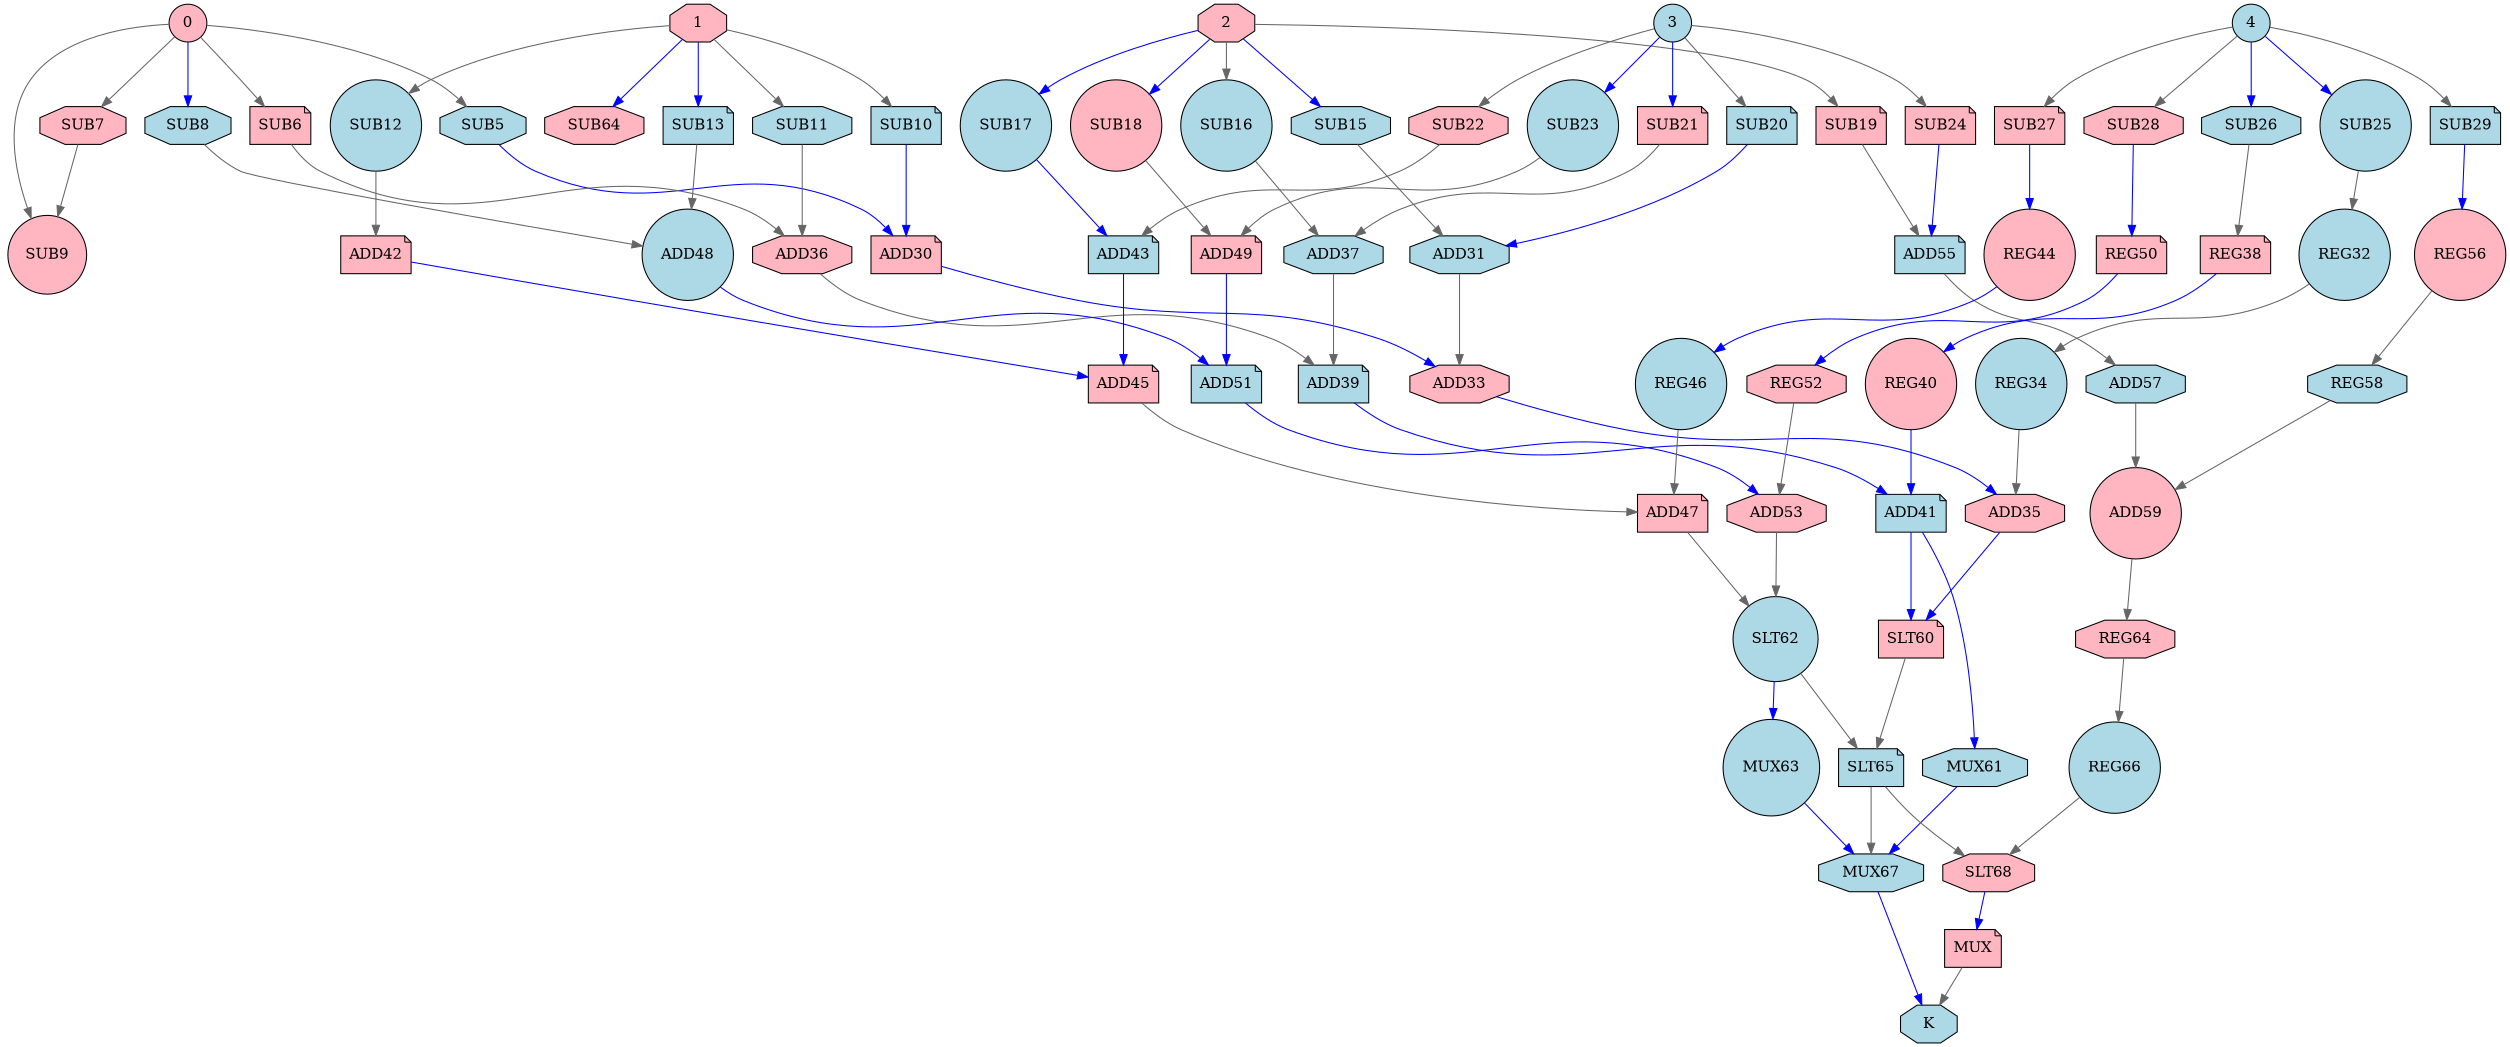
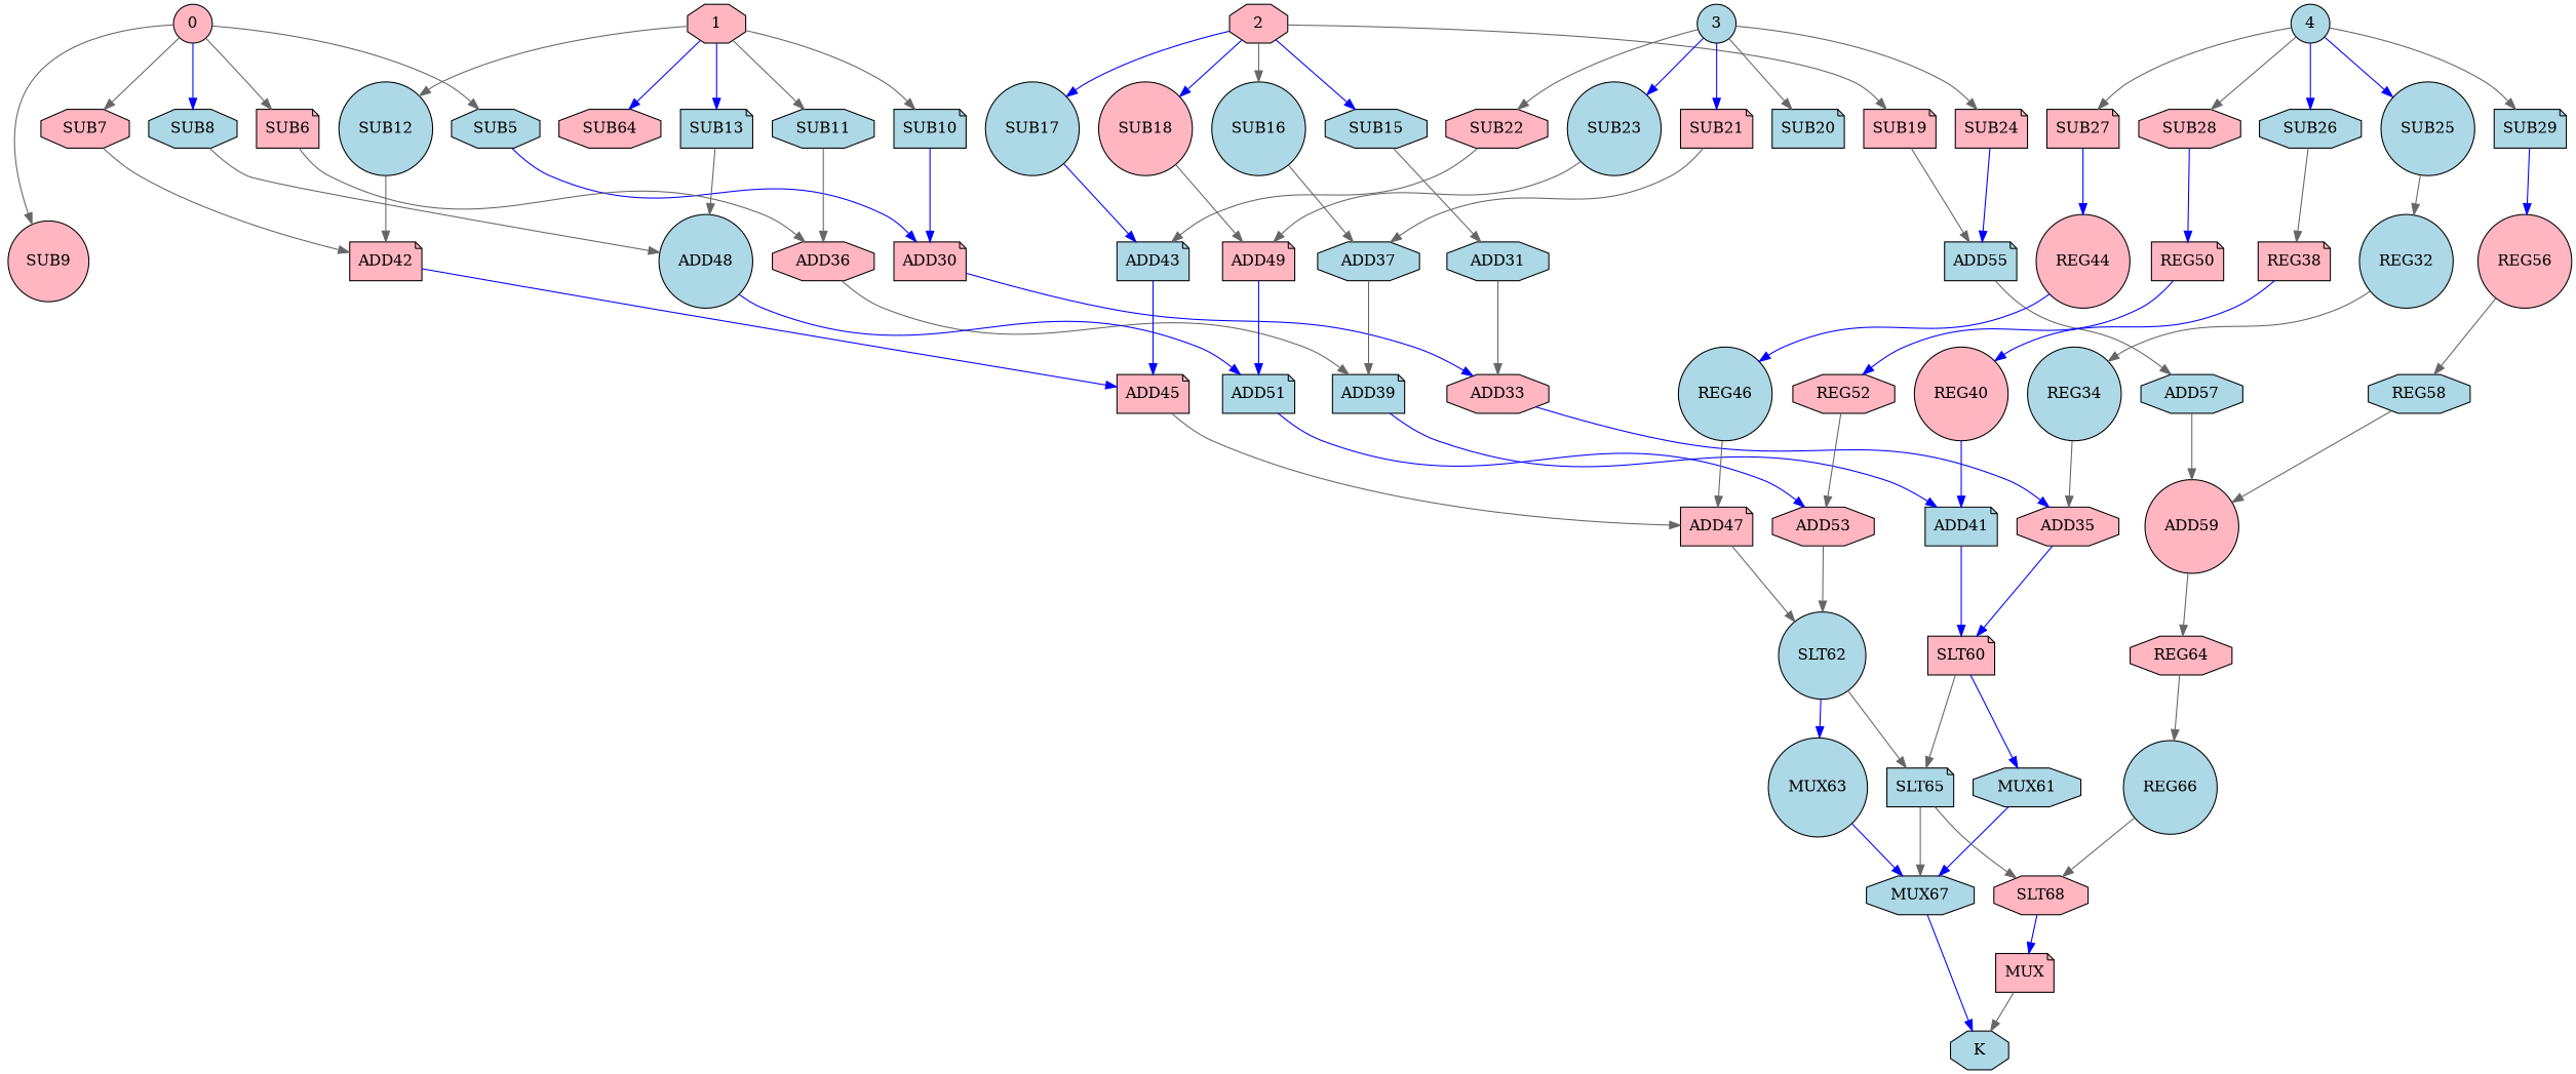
  strict digraph {
    node [fillcolor=lightblue shape=octagon style=filled]
    edge [color=gray40]
    n1 [label=SUB5]
    n2 [fillcolor=lightpink label=ADD30 shape=note]
    0 [fillcolor=lightpink shape=circle]
    n4 [fillcolor=lightpink label=SUB6 shape=note]
    n5 [fillcolor=lightpink label=SUB7]
    n6 [label=SUB8]
    n7 [fillcolor=lightpink label=SUB9 shape=circle]
    n8 [fillcolor=lightpink label=ADD36]
    n9 [fillcolor=lightpink label=ADD42 shape=note]
    n10 [label=ADD48 shape=circle]
    n11 [fillcolor=lightpink label=ADD33]
    n12 [label=ADD39 shape=note]
    n13 [fillcolor=lightpink label=ADD45 shape=note]
    n14 [label=ADD51 shape=note]
    n15 [label=SUB10 shape=note]
    1 [fillcolor=lightpink]
    n17 [label=SUB11]
    n18 [label=SUB12 shape=circle]
    n19 [label=SUB13 shape=note]
    n20 [fillcolor=lightpink label=SUB64]
    n21 [label=SUB15]
    n22 [label=ADD31]
    2 [fillcolor=lightpink]
    n24 [label=SUB16 shape=circle]
    n25 [label=SUB17 shape=circle]
    n26 [fillcolor=lightpink label=SUB18 shape=circle]
    n27 [fillcolor=lightpink label=SUB19 shape=note]
    n28 [label=ADD37]
    n29 [label=ADD43 shape=note]
    n30 [fillcolor=lightpink label=ADD49 shape=note]
    n31 [label=ADD55 shape=note]
    n32 [label=ADD57]
    n33 [label=SUB20 shape=note]
    3 [shape=circle]
    n35 [fillcolor=lightpink label=SUB21 shape=note]
    n36 [fillcolor=lightpink label=SUB22]
    n37 [label=SUB23 shape=circle]
    n38 [fillcolor=lightpink label=SUB24 shape=note]
    n39 [label=SUB25 shape=circle]
    n40 [label=REG32 shape=circle]
    4 [shape=circle]
    n42 [label=SUB26]
    n43 [fillcolor=lightpink label=SUB27 shape=note]
    n44 [fillcolor=lightpink label=SUB28]
    n45 [label=SUB29 shape=note]
    n46 [fillcolor=lightpink label=REG38 shape=note]
    n47 [fillcolor=lightpink label=REG44 shape=circle]
    n48 [fillcolor=lightpink label=REG50 shape=note]
    n49 [fillcolor=lightpink label=REG56 shape=circle]
    n50 [label=REG34 shape=circle]
    n51 [fillcolor=lightpink label=REG40 shape=circle]
    n52 [label=REG46 shape=circle]
    n53 [fillcolor=lightpink label=REG52]
    n54 [label=REG58]
    n55 [fillcolor=lightpink label=ADD35]
    n56 [fillcolor=lightpink label=SLT60 shape=note]
    n57 [label=MUX61]
    n58 [label=SLT65 shape=note]
    n59 [label=ADD41 shape=note]
    n60 [fillcolor=lightpink label=ADD47 shape=note]
    n61 [label=SLT62 shape=circle]
    n62 [label=MUX63 shape=circle]
    n63 [fillcolor=lightpink label=ADD53]
    n64 [fillcolor=lightpink label=ADD59 shape=circle]
    n65 [fillcolor=lightpink label=REG64]
    n66 [label=REG66 shape=circle]
    n67 [label=MUX67]
    n68 [fillcolor=lightpink label=SLT68]
    n69 [label=K]
    n70 [fillcolor=lightpink label=MUX shape=note]
    n1 -> n2 [color=blue]
    n2 -> n11 [color=blue]
    0 -> n1
    0 -> n4
    0 -> n5
    0 -> n6 [color=blue]
    0 -> n7
    n4 -> n8
-   n5 -> n7
+   n5 -> n9
    n6 -> n10
    n8 -> n12
    n9 -> n13 [color=blue]
    n10 -> n14 [color=blue]
    n11 -> n55 [color=blue]
    n12 -> n59 [color=blue]
    n13 -> n60
    n14 -> n63 [color=blue]
    n15 -> n2 [color=blue]
    1 -> n15
    1 -> n17
    1 -> n18
    1 -> n19 [color=blue]
    1 -> n20 [color=blue]
    n17 -> n8
    n18 -> n9
    n19 -> n10
    n21 -> n22
    n22 -> n11
    2 -> n21 [color=blue]
    2 -> n24
    2 -> n25 [color=blue]
    2 -> n26 [color=blue]
    2 -> n27
    n24 -> n28
    n25 -> n29 [color=blue]
    n26 -> n30
    n27 -> n31
    n28 -> n12
    n29 -> n13 [color=blue]
    n30 -> n14 [color=blue]
    n31 -> n32
    n32 -> n64
-   n33 -> n22 [color=blue]
    3 -> n33
    3 -> n35 [color=blue]
    3 -> n36
    3 -> n37 [color=blue]
    3 -> n38
    n35 -> n28
    n36 -> n29
    n37 -> n30
    n38 -> n31 [color=blue]
    n39 -> n40
    n40 -> n50
    4 -> n39 [color=blue]
    4 -> n42 [color=blue]
    4 -> n43
    4 -> n44
    4 -> n45
    n42 -> n46
    n43 -> n47 [color=blue]
    n44 -> n48 [color=blue]
    n45 -> n49 [color=blue]
    n46 -> n51 [color=blue]
    n47 -> n52 [color=blue]
    n48 -> n53 [color=blue]
    n49 -> n54
    n50 -> n55
    n51 -> n59 [color=blue]
    n52 -> n60
    n53 -> n63
    n54 -> n64
    n55 -> n56 [color=blue]
-   n59 -> n57 [color=blue]
+   n56 -> n57 [color=blue]
    n56 -> n58
    n57 -> n67 [color=blue]
    n58 -> n67
    n58 -> n68
    n59 -> n56 [color=blue]
    n60 -> n61
    n61 -> n58
    n61 -> n62 [color=blue]
    n62 -> n67 [color=blue]
    n63 -> n61
    n64 -> n65
    n65 -> n66
    n66 -> n68
    n67 -> n69 [color=blue]
    n68 -> n70 [color=blue]
    n70 -> n69
  }
